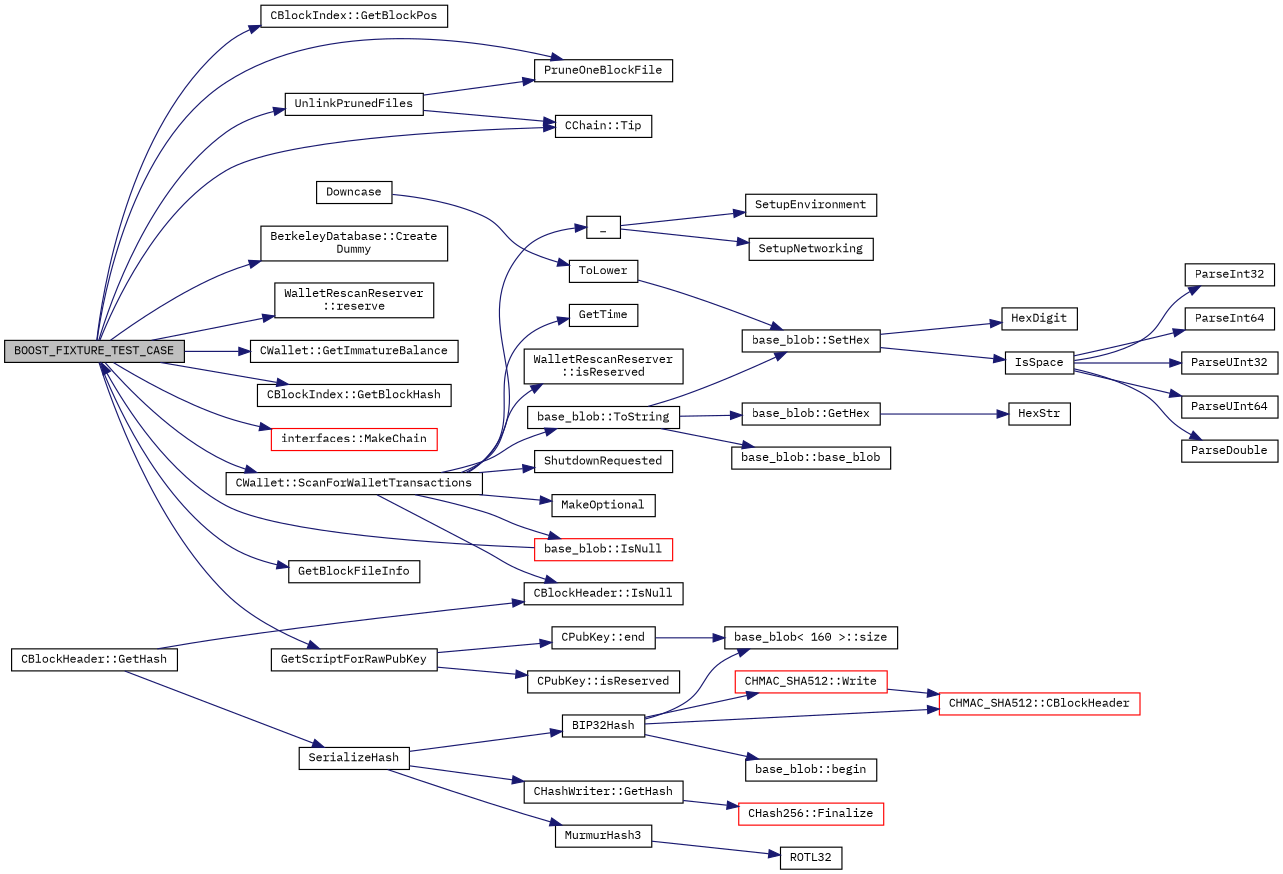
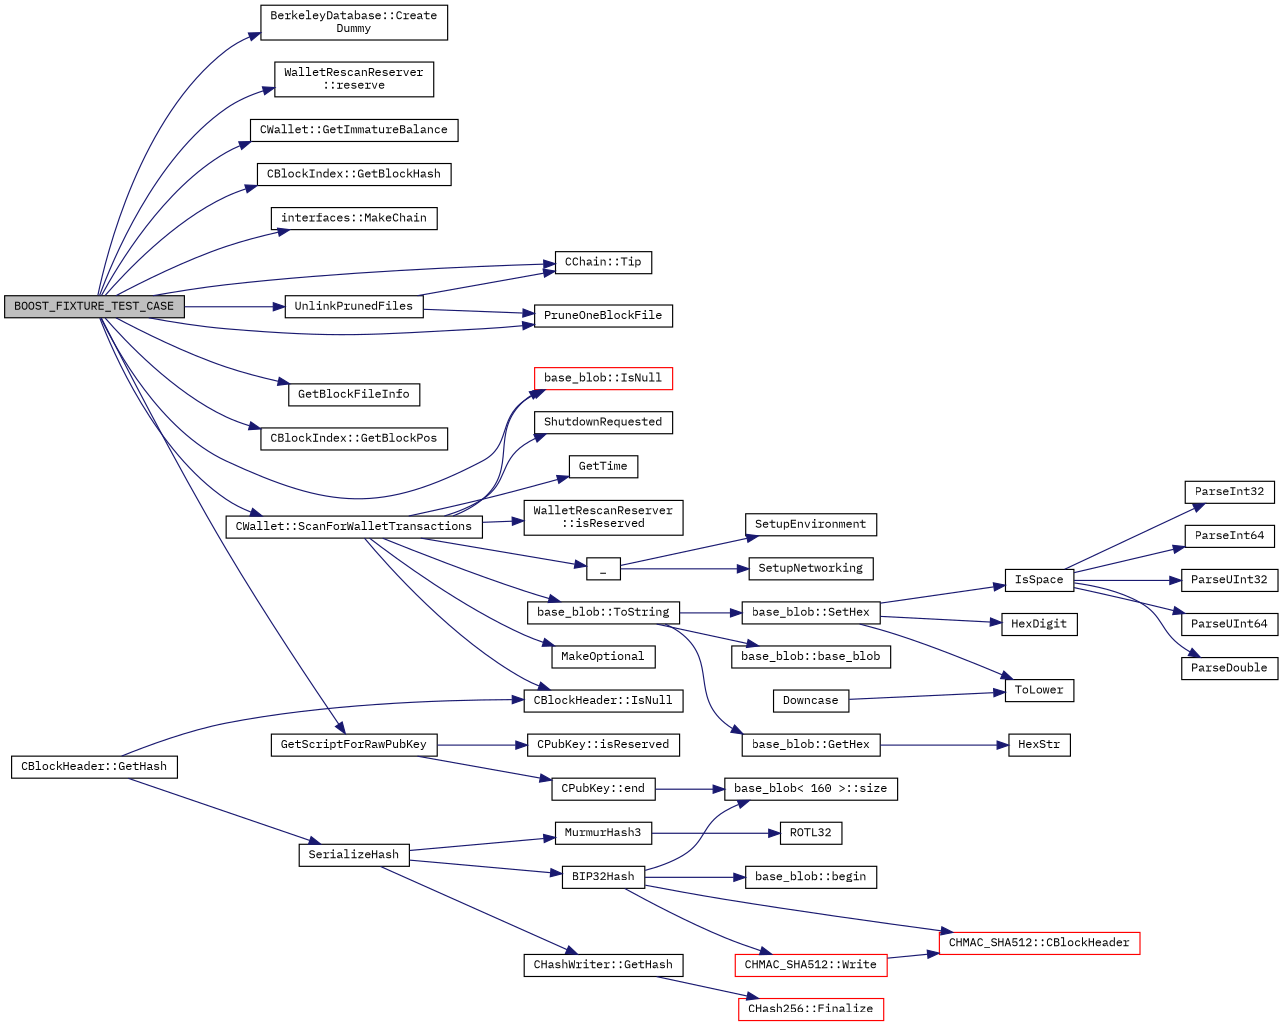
  digraph {
    fontname="IBM Plex Mono"
    rankdir=LR
    node [color=black fillcolor=white fontname="IBM Plex Mono" fontsize=10 shape=record style=filled]
    edge [color=midnightblue fontname="IBM Plex Mono" fontsize=10 labelfontname=Helvetica labelfontsize=10 style=solid]
    n1 [fillcolor=grey75 fontcolor=black height=0.2 label=BOOST_FIXTURE_TEST_CASE width=0.4]
-   n2 [color=red height=0.2 label="interfaces::MakeChain" width=0.4]
+   n2 [height=0.2 label="interfaces::MakeChain" width=0.4]
    n3 [height=0.2 label="CChain::Tip" width=0.4]
    n4 [height=0.2 label=GetBlockFileInfo width=0.4]
    n5 [height=0.2 label="CBlockIndex::GetBlockPos" width=0.4]
    n6 [height=0.2 label=GetScriptForRawPubKey width=0.4]
    n7 [height=0.2 label="BerkeleyDatabase::Create\lDummy" width=0.4]
    n8 [height=0.2 label="WalletRescanReserver\l::reserve" width=0.4]
    n9 [height=0.2 label="CWallet::ScanForWalletTransactions" width=0.4]
    n10 [color=red height=0.2 label="base_blob::IsNull" width=0.4]
    n11 [height=0.2 label="CWallet::GetImmatureBalance" width=0.4]
    n12 [height=0.2 label="CBlockIndex::GetBlockHash" width=0.4]
    n13 [height=0.2 label=PruneOneBlockFile width=0.4]
    n14 [height=0.2 label=UnlinkPrunedFiles width=0.4]
    n15 [height=0.2 label="CPubKey::isReserved" width=0.4]
    n16 [height=0.2 label="CPubKey::end" width=0.4]
    n17 [height=0.2 label=GetTime width=0.4]
    n18 [height=0.2 label="WalletRescanReserver\l::isReserved" width=0.4]
    n19 [height=0.2 label="base_blob::ToString" width=0.4]
    n20 [height=0.2 label=_ width=0.4]
    n21 [height=0.2 label=MakeOptional width=0.4]
    n22 [height=0.2 label=ShutdownRequested width=0.4]
    n23 [height=0.2 label="CBlockHeader::IsNull" width=0.4]
    n24 [height=0.2 label="base_blob\< 160 \>::size" width=0.4]
    n25 [height=0.2 label="base_blob::base_blob" width=0.4]
    n26 [height=0.2 label="base_blob::GetHex" width=0.4]
    n27 [height=0.2 label="base_blob::SetHex" width=0.4]
    n28 [height=0.2 label=SetupEnvironment width=0.4]
    n29 [height=0.2 label=SetupNetworking width=0.4]
    n30 [height=0.2 label=HexStr width=0.4]
    n31 [height=0.2 label=IsSpace width=0.4]
    n32 [height=0.2 label=ToLower width=0.4]
    n33 [height=0.2 label=HexDigit width=0.4]
    n34 [height=0.2 label=ParseInt32 width=0.4]
    n35 [height=0.2 label=ParseInt64 width=0.4]
    n36 [height=0.2 label=ParseUInt32 width=0.4]
    n37 [height=0.2 label=ParseUInt64 width=0.4]
    n38 [height=0.2 label=ParseDouble width=0.4]
    n39 [height=0.2 label=Downcase width=0.4]
    n40 [height=0.2 label="CBlockHeader::GetHash" width=0.4]
    n41 [height=0.2 label=SerializeHash width=0.4]
    n42 [height=0.2 label="CHashWriter::GetHash" width=0.4]
    n43 [height=0.2 label=MurmurHash3 width=0.4]
    n44 [height=0.2 label=BIP32Hash width=0.4]
    n45 [color=red height=0.2 label="CHash256::Finalize" width=0.4]
    n46 [height=0.2 label=ROTL32 width=0.4]
    n47 [height=0.2 label="base_blob::begin" width=0.4]
    n48 [color=red height=0.2 label="CHMAC_SHA512::Write" width=0.4]
    n49 [color=red height=0.2 label="CHMAC_SHA512::CBlockHeader" width=0.4]
    n1 -> n2
    n1 -> n3
    n1 -> n4
    n1 -> n5
    n1 -> n6
    n1 -> n7
    n1 -> n8
    n1 -> n9
-   n10 -> n1
+   n1 -> n10
    n1 -> n11
    n1 -> n12
    n1 -> n13
    n1 -> n14
    n6 -> n15
    n6 -> n16
    n9 -> n10
    n9 -> n17
    n9 -> n18
    n9 -> n19
    n9 -> n20
    n9 -> n21
    n9 -> n22
    n9 -> n23
    n14 -> n3
    n14 -> n13
    n16 -> n24
    n19 -> n25
    n19 -> n26
    n19 -> n27
    n20 -> n28
    n20 -> n29
    n26 -> n30
    n27 -> n31
-   n32 -> n27
+   n27 -> n32
    n27 -> n33
    n31 -> n34
    n31 -> n35
    n31 -> n36
    n31 -> n37
    n31 -> n38
    n39 -> n32
    n40 -> n23
    n40 -> n41
    n41 -> n42
    n41 -> n43
    n41 -> n44
    n42 -> n45
    n43 -> n46
    n44 -> n24
    n44 -> n47
    n44 -> n48
    n44 -> n49
    n48 -> n49
  }
